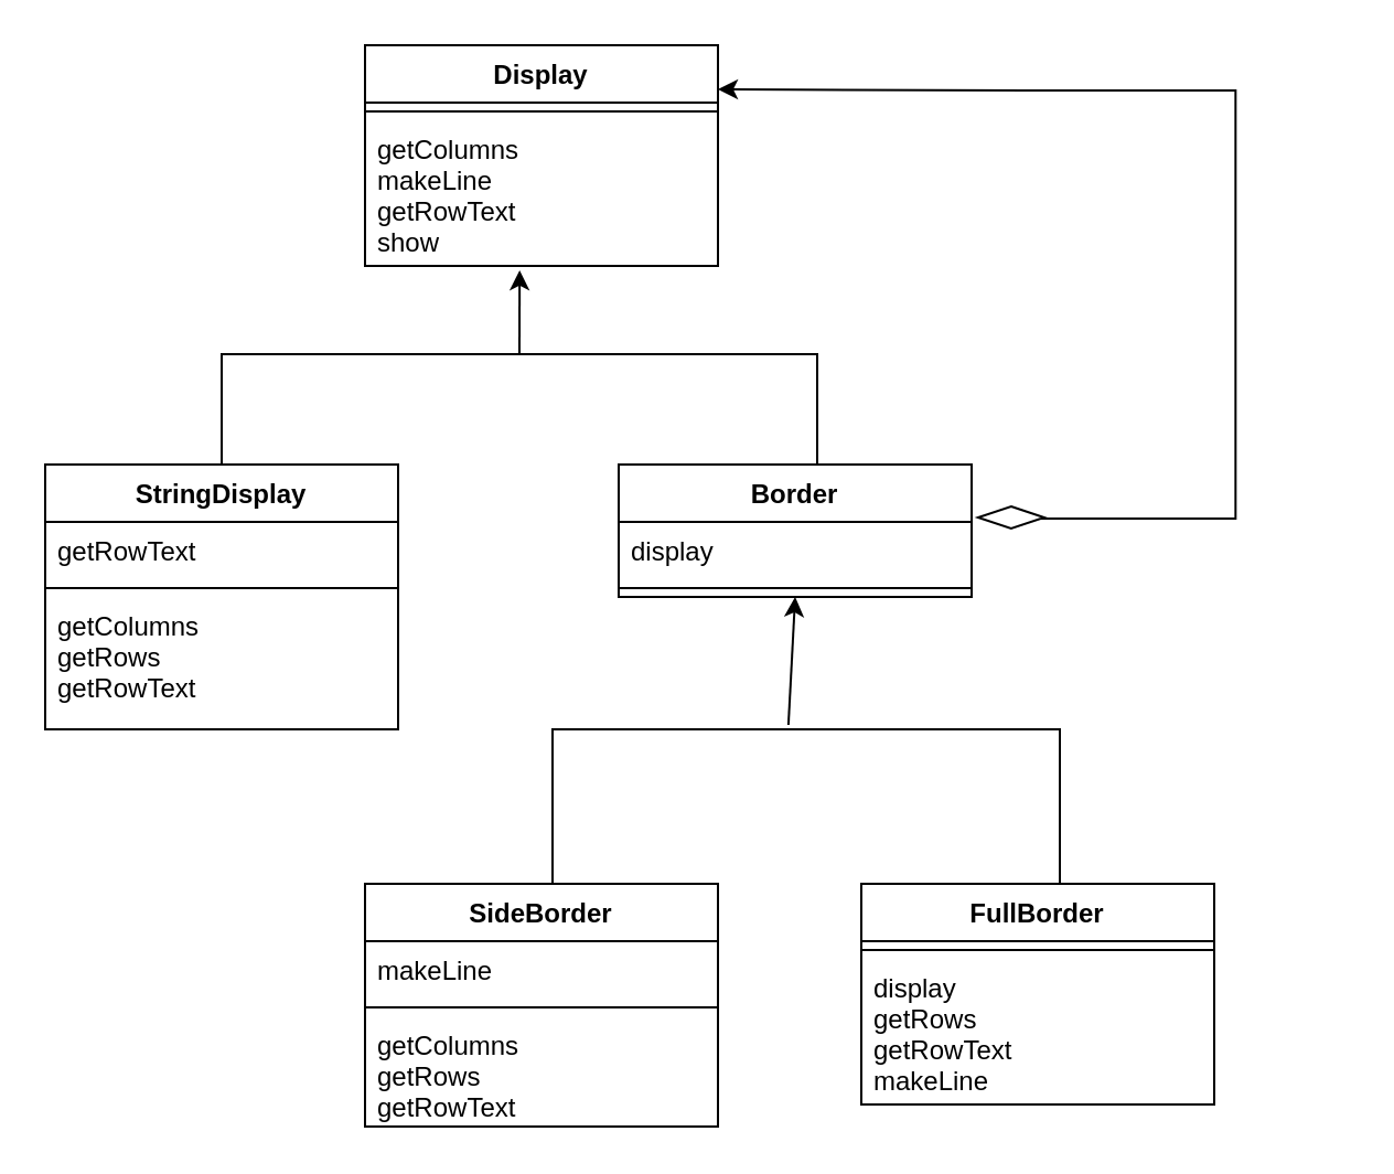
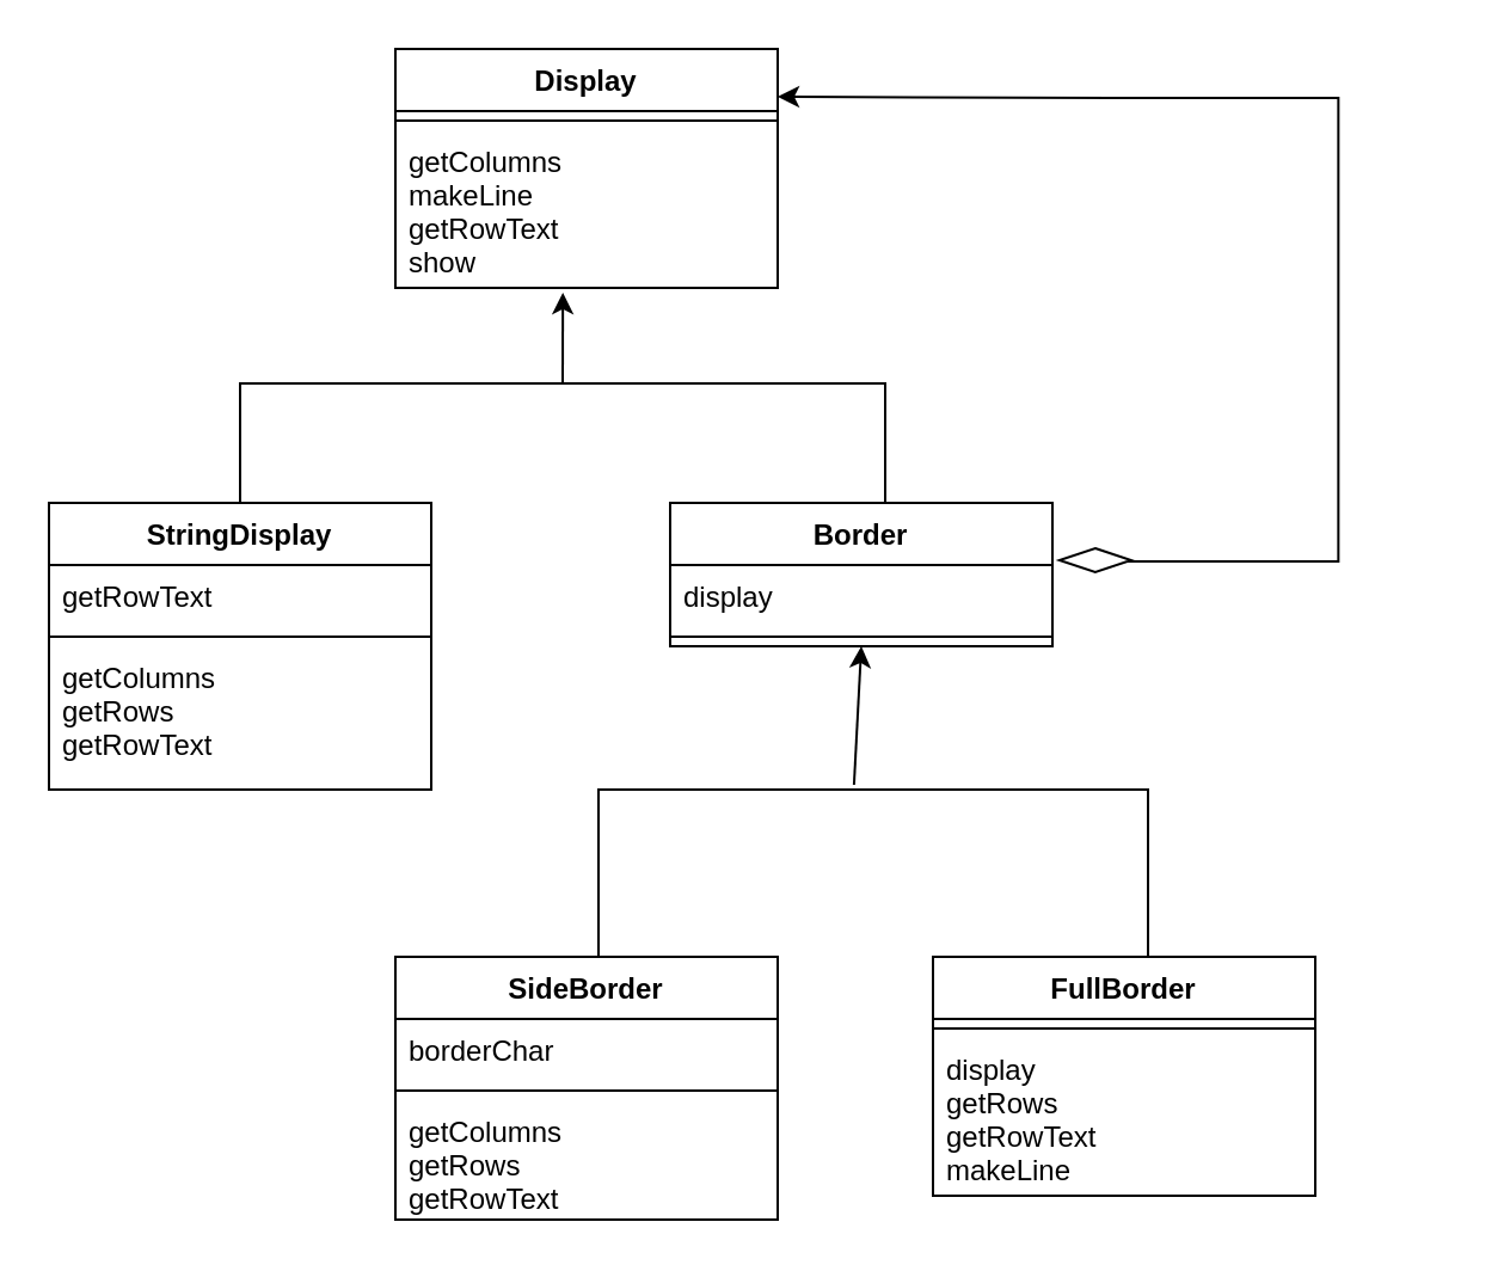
  <mxCell id="0" />
  <mxCell id="1" parent="0" />
  <mxCell id="2" value="" style="edgeStyle=none;html=1;entryX=0.438;entryY=1.03;entryDx=0;entryDy=0;entryPerimeter=0;" edge="1" parent="1" target="5"><mxGeometry relative="1" as="geometry"><mxPoint x="235" y="160" as="sourcePoint" /><mxPoint x="136.111" y="210" as="targetPoint" /></mxGeometry></mxCell>
  <mxCell id="3" value="Display" style="swimlane;fontStyle=1;align=center;verticalAlign=top;childLayout=stackLayout;horizontal=1;startSize=26;horizontalStack=0;resizeParent=1;resizeParentMax=0;resizeLast=0;collapsible=1;marginBottom=0;" vertex="1" parent="1"><mxGeometry x="165" y="20" width="160" height="100" as="geometry" /></mxCell>
  <mxCell id="4" value="" style="line;strokeWidth=1;fillColor=none;align=left;verticalAlign=middle;spacingTop=-1;spacingLeft=3;spacingRight=3;rotatable=0;labelPosition=right;points=[];portConstraint=eastwest;" vertex="1" parent="3"><mxGeometry y="26" width="160" height="8" as="geometry" /></mxCell>
  <mxCell id="5" value="getColumns&#10;makeLine&#10;getRowText&#10;show" style="text;strokeColor=none;fillColor=none;align=left;verticalAlign=top;spacingLeft=4;spacingRight=4;overflow=hidden;rotatable=0;points=[[0,0.5],[1,0.5]];portConstraint=eastwest;" vertex="1" parent="3"><mxGeometry y="34" width="160" height="66" as="geometry" /></mxCell>
  <mxCell id="6" value="StringDisplay" style="swimlane;fontStyle=1;align=center;verticalAlign=top;childLayout=stackLayout;horizontal=1;startSize=26;horizontalStack=0;resizeParent=1;resizeParentMax=0;resizeLast=0;collapsible=1;marginBottom=0;" vertex="1" parent="1"><mxGeometry x="20" y="210" width="160" height="120" as="geometry" /></mxCell>
  <mxCell id="7" value="getRowText" style="text;strokeColor=none;fillColor=none;align=left;verticalAlign=top;spacingLeft=4;spacingRight=4;overflow=hidden;rotatable=0;points=[[0,0.5],[1,0.5]];portConstraint=eastwest;" vertex="1" parent="6"><mxGeometry y="26" width="160" height="26" as="geometry" /></mxCell>
  <mxCell id="8" value="" style="line;strokeWidth=1;fillColor=none;align=left;verticalAlign=middle;spacingTop=-1;spacingLeft=3;spacingRight=3;rotatable=0;labelPosition=right;points=[];portConstraint=eastwest;" vertex="1" parent="6"><mxGeometry y="52" width="160" height="8" as="geometry" /></mxCell>
  <mxCell id="9" value="getColumns&#10;getRows&#10;getRowText" style="text;strokeColor=none;fillColor=none;align=left;verticalAlign=top;spacingLeft=4;spacingRight=4;overflow=hidden;rotatable=0;points=[[0,0.5],[1,0.5]];portConstraint=eastwest;" vertex="1" parent="6"><mxGeometry y="60" width="160" height="60" as="geometry" /></mxCell>
  <mxCell id="10" value="Border" style="swimlane;fontStyle=1;align=center;verticalAlign=top;childLayout=stackLayout;horizontal=1;startSize=26;horizontalStack=0;resizeParent=1;resizeParentMax=0;resizeLast=0;collapsible=1;marginBottom=0;" vertex="1" parent="1"><mxGeometry x="280" y="210" width="160" height="60" as="geometry" /></mxCell>
  <mxCell id="11" value="display" style="text;strokeColor=none;fillColor=none;align=left;verticalAlign=top;spacingLeft=4;spacingRight=4;overflow=hidden;rotatable=0;points=[[0,0.5],[1,0.5]];portConstraint=eastwest;" vertex="1" parent="10"><mxGeometry y="26" width="160" height="26" as="geometry" /></mxCell>
  <mxCell id="12" value="" style="line;strokeWidth=1;fillColor=none;align=left;verticalAlign=middle;spacingTop=-1;spacingLeft=3;spacingRight=3;rotatable=0;labelPosition=right;points=[];portConstraint=eastwest;" vertex="1" parent="10"><mxGeometry y="52" width="160" height="8" as="geometry" /></mxCell>
  <mxCell id="13" value="SideBorder" style="swimlane;fontStyle=1;align=center;verticalAlign=top;childLayout=stackLayout;horizontal=1;startSize=26;horizontalStack=0;resizeParent=1;resizeParentMax=0;resizeLast=0;collapsible=1;marginBottom=0;" vertex="1" parent="1"><mxGeometry x="165" y="400" width="160" height="110" as="geometry" /></mxCell>
- <mxCell id="14" value="makeLine" style="text;strokeColor=none;fillColor=none;align=left;verticalAlign=top;spacingLeft=4;spacingRight=4;overflow=hidden;rotatable=0;points=[[0,0.5],[1,0.5]];portConstraint=eastwest;" vertex="1" parent="13"><mxGeometry y="26" width="160" height="26" as="geometry" /></mxCell>
+ <mxCell id="14" value="borderChar" style="text;strokeColor=none;fillColor=none;align=left;verticalAlign=top;spacingLeft=4;spacingRight=4;overflow=hidden;rotatable=0;points=[[0,0.5],[1,0.5]];portConstraint=eastwest;" vertex="1" parent="13"><mxGeometry y="26" width="160" height="26" as="geometry" /></mxCell>
  <mxCell id="15" value="" style="line;strokeWidth=1;fillColor=none;align=left;verticalAlign=middle;spacingTop=-1;spacingLeft=3;spacingRight=3;rotatable=0;labelPosition=right;points=[];portConstraint=eastwest;" vertex="1" parent="13"><mxGeometry y="52" width="160" height="8" as="geometry" /></mxCell>
  <mxCell id="16" value="getColumns&#10;getRows&#10;getRowText" style="text;strokeColor=none;fillColor=none;align=left;verticalAlign=top;spacingLeft=4;spacingRight=4;overflow=hidden;rotatable=0;points=[[0,0.5],[1,0.5]];portConstraint=eastwest;" vertex="1" parent="13"><mxGeometry y="60" width="160" height="50" as="geometry" /></mxCell>
  <mxCell id="17" value="FullBorder" style="swimlane;fontStyle=1;align=center;verticalAlign=top;childLayout=stackLayout;horizontal=1;startSize=26;horizontalStack=0;resizeParent=1;resizeParentMax=0;resizeLast=0;collapsible=1;marginBottom=0;" vertex="1" parent="1"><mxGeometry x="390" y="400" width="160" height="100" as="geometry" /></mxCell>
  <mxCell id="18" value="" style="line;strokeWidth=1;fillColor=none;align=left;verticalAlign=middle;spacingTop=-1;spacingLeft=3;spacingRight=3;rotatable=0;labelPosition=right;points=[];portConstraint=eastwest;" vertex="1" parent="17"><mxGeometry y="26" width="160" height="8" as="geometry" /></mxCell>
  <mxCell id="19" value="display&#10;getRows&#10;getRowText&#10;makeLine" style="text;strokeColor=none;fillColor=none;align=left;verticalAlign=top;spacingLeft=4;spacingRight=4;overflow=hidden;rotatable=0;points=[[0,0.5],[1,0.5]];portConstraint=eastwest;" vertex="1" parent="17"><mxGeometry y="34" width="160" height="66" as="geometry" /></mxCell>
  <mxCell id="20" value="" style="edgeStyle=none;html=1;entryX=0.5;entryY=1;entryDx=0;entryDy=0;exitX=0.535;exitY=1.029;exitDx=0;exitDy=0;exitPerimeter=0;" edge="1" parent="1" source="21" target="10"><mxGeometry relative="1" as="geometry"><mxPoint x="360" y="320" as="sourcePoint" /><mxPoint x="245.08" y="131.98" as="targetPoint" /></mxGeometry></mxCell>
  <mxCell id="21" value="" style="shape=partialRectangle;whiteSpace=wrap;html=1;bottom=1;right=1;left=1;top=0;fillColor=none;routingCenterX=-0.5;rotation=-180;" vertex="1" parent="1"><mxGeometry x="250" y="330" width="230" height="70" as="geometry" /></mxCell>
  <mxCell id="22" value="" style="shape=partialRectangle;whiteSpace=wrap;html=1;bottom=1;right=1;left=1;top=0;fillColor=none;routingCenterX=-0.5;rotation=-180;" vertex="1" parent="1"><mxGeometry x="100" y="160" width="270" height="50" as="geometry" /></mxCell>
  <mxCell id="23" value="" style="shape=partialRectangle;whiteSpace=wrap;html=1;bottom=1;right=1;left=1;top=0;fillColor=none;routingCenterX=-0.5;rotation=-90;" vertex="1" parent="1"><mxGeometry x="415.48" y="90.32" width="194" height="94.38" as="geometry" /></mxCell>
  <mxCell id="24" value="" style="endArrow=classic;html=1;entryX=1.013;entryY=0.17;entryDx=0;entryDy=0;entryPerimeter=0;exitX=1;exitY=0;exitDx=0;exitDy=0;" edge="1" parent="1" source="23"><mxGeometry width="50" height="50" relative="1" as="geometry"><mxPoint x="442.92" y="40" as="sourcePoint" /><mxPoint x="325" y="40" as="targetPoint" /></mxGeometry></mxCell>
  <mxCell id="25" value="" style="rhombus;whiteSpace=wrap;html=1;" vertex="1" parent="1"><mxGeometry x="442.92" y="229" width="30" height="10" as="geometry" /></mxCell>
